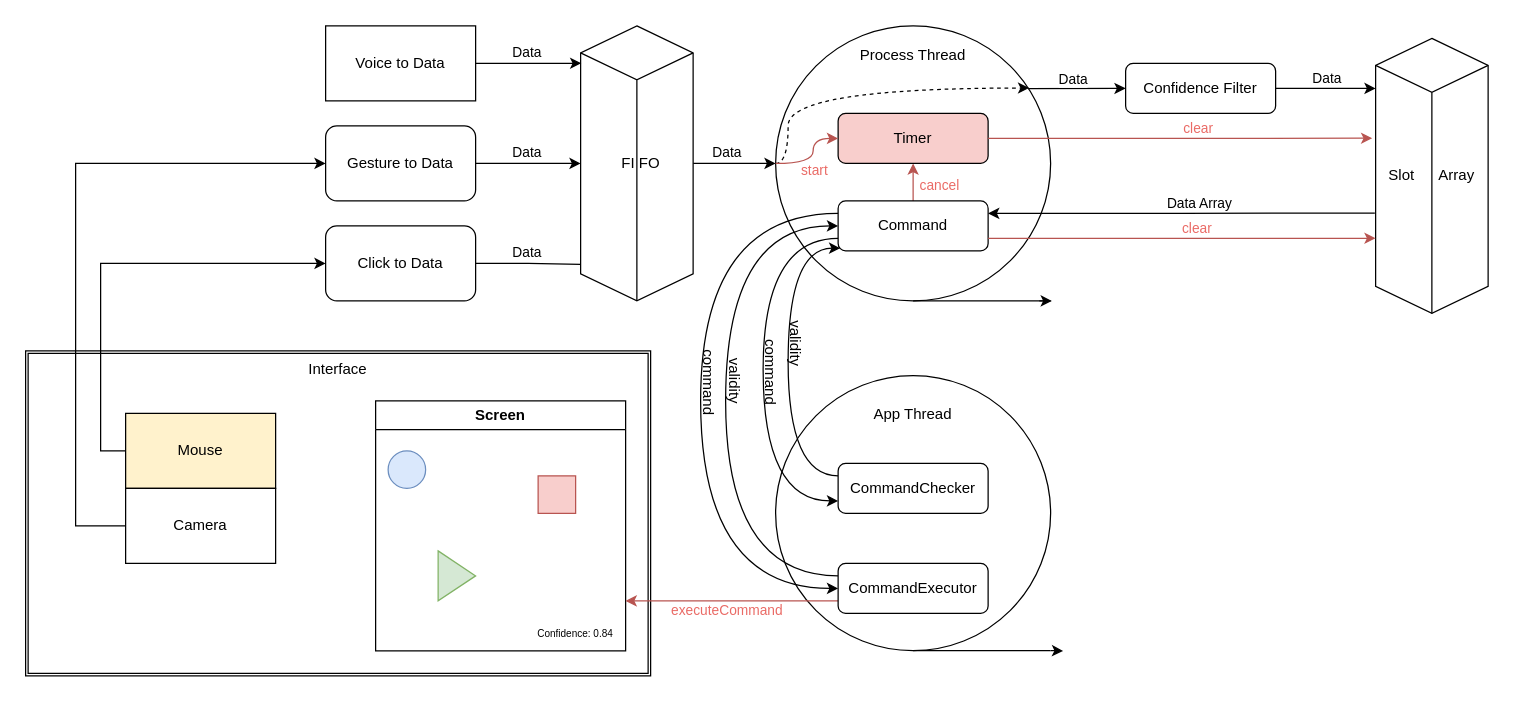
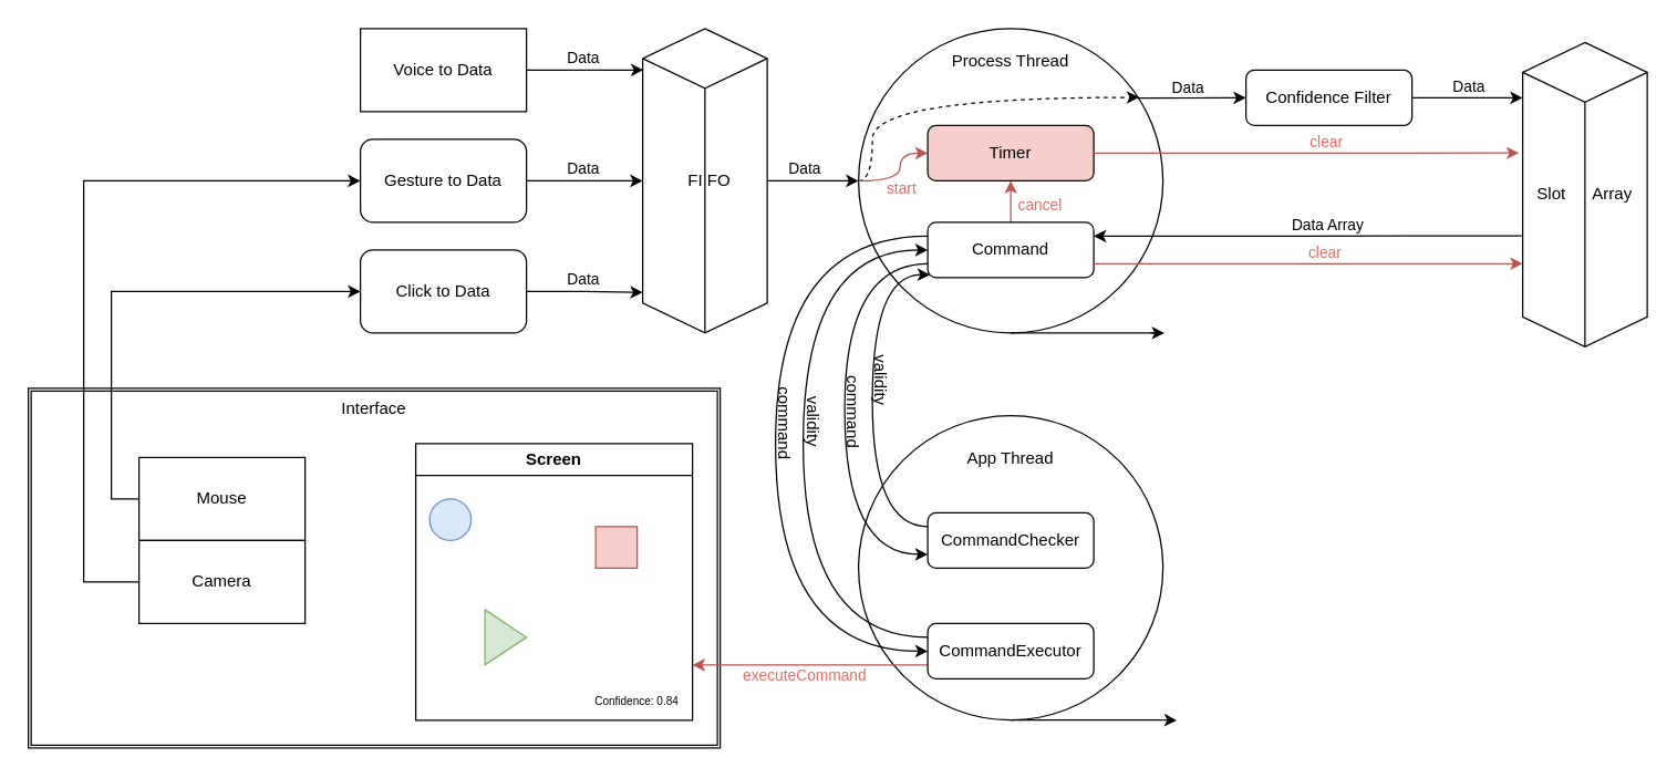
  <mxCell id="0" />
  <mxCell id="1" parent="0" />
  <mxCell id="2" value="Interface&lt;br&gt;&lt;br&gt;&lt;br&gt;&lt;br&gt;&lt;br&gt;&lt;br&gt;&lt;br&gt;&lt;br&gt;&lt;br&gt;&lt;br&gt;&lt;br&gt;&lt;br&gt;&lt;br&gt;&lt;br&gt;&lt;br&gt;&lt;br&gt;&lt;br&gt;" style="shape=ext;double=1;rounded=0;whiteSpace=wrap;html=1;" parent="1" vertex="1"><mxGeometry x="20" y="280" width="500" height="260" as="geometry" /></mxCell>
  <mxCell id="3" value="Voice to Data" style="whiteSpace=wrap;html=1;rounded=0;" parent="1" vertex="1"><mxGeometry x="260" y="20" width="120" height="60" as="geometry" /></mxCell>
  <mxCell id="4" value="Gesture to Data" style="rounded=1;whiteSpace=wrap;html=1;" parent="1" vertex="1"><mxGeometry x="260" y="100" width="120" height="60" as="geometry" /></mxCell>
  <mxCell id="5" value="Click to Data" style="rounded=1;whiteSpace=wrap;html=1;" parent="1" vertex="1"><mxGeometry x="260" y="180" width="120" height="60" as="geometry" /></mxCell>
  <mxCell id="6" style="edgeStyle=orthogonalEdgeStyle;rounded=0;orthogonalLoop=1;jettySize=auto;html=1;entryX=0;entryY=0.5;entryDx=0;entryDy=0;" parent="1" source="8" target="21" edge="1"><mxGeometry relative="1" as="geometry" /></mxCell>
  <mxCell id="7" value="Data&lt;br&gt;" style="edgeLabel;html=1;align=center;verticalAlign=middle;resizable=0;points=[];" parent="6" vertex="1" connectable="0"><mxGeometry x="-0.206" y="1" relative="1" as="geometry"><mxPoint y="-9" as="offset" /></mxGeometry></mxCell>
  <mxCell id="8" value="&amp;nbsp; &amp;nbsp;FI FO&amp;nbsp;" style="html=1;whiteSpace=wrap;shape=isoCube2;backgroundOutline=1;isoAngle=15;" parent="1" vertex="1"><mxGeometry x="464" y="20" width="90" height="220" as="geometry" /></mxCell>
  <mxCell id="9" style="edgeStyle=orthogonalEdgeStyle;rounded=0;orthogonalLoop=1;jettySize=auto;html=1;entryX=0.006;entryY=0.136;entryDx=0;entryDy=0;entryPerimeter=0;" parent="1" source="3" target="8" edge="1"><mxGeometry relative="1" as="geometry" /></mxCell>
  <mxCell id="10" value="Data" style="edgeLabel;html=1;align=center;verticalAlign=middle;resizable=0;points=[];" parent="9" vertex="1" connectable="0"><mxGeometry x="-0.157" y="-2" relative="1" as="geometry"><mxPoint x="4" y="-12" as="offset" /></mxGeometry></mxCell>
  <mxCell id="11" style="edgeStyle=orthogonalEdgeStyle;rounded=0;orthogonalLoop=1;jettySize=auto;html=1;entryX=0;entryY=0.5;entryDx=0;entryDy=0;entryPerimeter=0;" parent="1" source="4" target="8" edge="1"><mxGeometry relative="1" as="geometry" /></mxCell>
  <mxCell id="12" value="Data" style="edgeLabel;html=1;align=center;verticalAlign=middle;resizable=0;points=[];" parent="11" vertex="1" connectable="0"><mxGeometry x="-0.103" y="-1" relative="1" as="geometry"><mxPoint x="2" y="-11" as="offset" /></mxGeometry></mxCell>
- <mxCell id="13" style="edgeStyle=orthogonalEdgeStyle;rounded=0;orthogonalLoop=1;jettySize=auto;html=1;entryX=0.001;entryY=0.867;entryDx=0;entryDy=0;entryPerimeter=0;endArrow=none;" parent="1" source="5" target="8" edge="1"><mxGeometry relative="1" as="geometry" /></mxCell>
+ <mxCell id="13" style="edgeStyle=orthogonalEdgeStyle;rounded=0;orthogonalLoop=1;jettySize=auto;html=1;entryX=0.001;entryY=0.867;entryDx=0;entryDy=0;entryPerimeter=0;" parent="1" source="5" target="8" edge="1"><mxGeometry relative="1" as="geometry" /></mxCell>
  <mxCell id="14" value="Data" style="edgeLabel;html=1;align=center;verticalAlign=middle;resizable=0;points=[];" parent="13" vertex="1" connectable="0"><mxGeometry x="-0.3" relative="1" as="geometry"><mxPoint x="10" y="-10" as="offset" /></mxGeometry></mxCell>
  <mxCell id="15" value="Screen" style="swimlane;whiteSpace=wrap;html=1;" parent="1" vertex="1"><mxGeometry x="300" y="320" width="200" height="200" as="geometry" /></mxCell>
  <mxCell id="16" value="" style="whiteSpace=wrap;html=1;aspect=fixed;fillColor=#f8cecc;strokeColor=#b85450;" parent="15" vertex="1"><mxGeometry x="130" y="60" width="30" height="30" as="geometry" /></mxCell>
  <mxCell id="17" value="" style="triangle;whiteSpace=wrap;html=1;fillColor=#d5e8d4;strokeColor=#82b366;" parent="15" vertex="1"><mxGeometry x="50" y="120" width="30" height="40" as="geometry" /></mxCell>
  <mxCell id="18" value="" style="ellipse;whiteSpace=wrap;html=1;aspect=fixed;fillColor=#dae8fc;strokeColor=#6c8ebf;" parent="15" vertex="1"><mxGeometry x="10" y="40" width="30" height="30" as="geometry" /></mxCell>
  <mxCell id="19" value="&lt;font style=&quot;font-size: 8px;&quot;&gt;Confidence: 0.84&lt;/font&gt;" style="text;html=1;strokeColor=none;fillColor=none;align=center;verticalAlign=middle;whiteSpace=wrap;rounded=0;" parent="15" vertex="1"><mxGeometry x="120" y="170" width="80" height="30" as="geometry" /></mxCell>
  <mxCell id="20" value="Slot&amp;nbsp; &amp;nbsp; &amp;nbsp; Array" style="html=1;whiteSpace=wrap;shape=isoCube2;backgroundOutline=1;isoAngle=15;" parent="1" vertex="1"><mxGeometry x="1100" y="30" width="90" height="220" as="geometry" /></mxCell>
  <mxCell id="21" value="Process Thread&lt;br&gt;&lt;br&gt;&lt;br&gt;&lt;br&gt;&lt;br&gt;&lt;br&gt;&lt;br&gt;&lt;br&gt;&lt;br&gt;&lt;br&gt;&lt;br&gt;&lt;br&gt;&lt;br&gt;" style="shape=tapeData;whiteSpace=wrap;html=1;perimeter=ellipsePerimeter;" parent="1" vertex="1"><mxGeometry x="620" y="20" width="220" height="220" as="geometry" /></mxCell>
  <mxCell id="22" value="" style="endArrow=classic;html=1;rounded=0;" parent="1" edge="1"><mxGeometry width="50" height="50" relative="1" as="geometry"><mxPoint x="831" y="240" as="sourcePoint" /><mxPoint x="841" y="240" as="targetPoint" /></mxGeometry></mxCell>
  <mxCell id="23" value="" style="endArrow=classic;html=1;rounded=0;exitX=0.92;exitY=0.228;exitDx=0;exitDy=0;exitPerimeter=0;entryX=0;entryY=0.5;entryDx=0;entryDy=0;" parent="1" source="21" edge="1" target="52"><mxGeometry width="50" height="50" relative="1" as="geometry"><mxPoint x="860" y="120" as="sourcePoint" /><mxPoint x="910" y="70" as="targetPoint" /></mxGeometry></mxCell>
  <mxCell id="24" value="Data" style="edgeLabel;html=1;align=center;verticalAlign=middle;resizable=0;points=[];" parent="23" vertex="1" connectable="0"><mxGeometry x="-0.064" relative="1" as="geometry"><mxPoint x="-1" y="-8" as="offset" /></mxGeometry></mxCell>
  <mxCell id="25" style="edgeStyle=orthogonalEdgeStyle;rounded=0;orthogonalLoop=1;jettySize=auto;html=1;exitX=0.5;exitY=0;exitDx=0;exitDy=0;entryX=0.5;entryY=1;entryDx=0;entryDy=0;fillColor=#f8cecc;strokeColor=#b85450;" parent="1" source="27" target="31" edge="1"><mxGeometry relative="1" as="geometry" /></mxCell>
  <mxCell id="26" value="&lt;font color=&quot;#ea6b66&quot;&gt;cancel&lt;/font&gt;" style="edgeLabel;html=1;align=center;verticalAlign=middle;resizable=0;points=[];" parent="25" vertex="1" connectable="0"><mxGeometry x="-0.154" relative="1" as="geometry"><mxPoint x="20" as="offset" /></mxGeometry></mxCell>
  <mxCell id="27" value="Command" style="rounded=1;whiteSpace=wrap;html=1;" parent="1" vertex="1"><mxGeometry x="670" y="160" width="120" height="40" as="geometry" /></mxCell>
  <mxCell id="28" style="edgeStyle=orthogonalEdgeStyle;rounded=0;orthogonalLoop=1;jettySize=auto;html=1;exitX=0;exitY=0.5;exitDx=0;exitDy=0;entryX=0.922;entryY=0.226;entryDx=0;entryDy=0;entryPerimeter=0;curved=1;dashed=1;" parent="1" source="21" target="21" edge="1"><mxGeometry relative="1" as="geometry"><Array as="points"><mxPoint x="630" y="130" /><mxPoint x="630" y="70" /><mxPoint x="823" y="70" /></Array></mxGeometry></mxCell>
  <mxCell id="29" value="App Thread&lt;br&gt;&lt;br&gt;&lt;br&gt;&lt;br&gt;&lt;br&gt;&lt;br&gt;&lt;br&gt;&lt;br&gt;&lt;br&gt;&lt;br&gt;&lt;br&gt;&lt;br&gt;" style="shape=tapeData;whiteSpace=wrap;html=1;perimeter=ellipsePerimeter;" parent="1" vertex="1"><mxGeometry x="620" y="299.8" width="220" height="220" as="geometry" /></mxCell>
  <mxCell id="30" value="" style="endArrow=classic;html=1;rounded=0;" parent="1" edge="1"><mxGeometry width="50" height="50" relative="1" as="geometry"><mxPoint x="840" y="519.8" as="sourcePoint" /><mxPoint x="850" y="520" as="targetPoint" /></mxGeometry></mxCell>
  <mxCell id="31" value="Timer" style="rounded=1;whiteSpace=wrap;html=1;fillColor=#f8cecc;" parent="1" vertex="1"><mxGeometry x="670" y="90" width="120" height="40" as="geometry" /></mxCell>
  <mxCell id="32" style="edgeStyle=orthogonalEdgeStyle;rounded=0;orthogonalLoop=1;jettySize=auto;html=1;entryX=-0.03;entryY=0.363;entryDx=0;entryDy=0;entryPerimeter=0;fillColor=#f8cecc;strokeColor=#b85450;" parent="1" source="31" target="20" edge="1"><mxGeometry relative="1" as="geometry" /></mxCell>
  <mxCell id="33" value="&lt;font color=&quot;#ea6b66&quot;&gt;clear&lt;/font&gt;" style="edgeLabel;html=1;align=center;verticalAlign=middle;resizable=0;points=[];" parent="32" vertex="1" connectable="0"><mxGeometry x="0.022" y="-1" relative="1" as="geometry"><mxPoint x="11" y="-9" as="offset" /></mxGeometry></mxCell>
  <mxCell id="34" style="edgeStyle=orthogonalEdgeStyle;rounded=0;orthogonalLoop=1;jettySize=auto;html=1;exitX=0;exitY=0.5;exitDx=0;exitDy=0;entryX=0;entryY=0.5;entryDx=0;entryDy=0;curved=1;fillColor=#f8cecc;strokeColor=#b85450;" parent="1" source="21" target="31" edge="1"><mxGeometry relative="1" as="geometry"><Array as="points"><mxPoint x="650" y="130" /><mxPoint x="650" y="110" /></Array></mxGeometry></mxCell>
  <mxCell id="35" value="&lt;font color=&quot;#ea6b66&quot;&gt;start&lt;/font&gt;" style="edgeLabel;html=1;align=center;verticalAlign=middle;resizable=0;points=[];" parent="34" vertex="1" connectable="0"><mxGeometry x="-0.36" y="3" relative="1" as="geometry"><mxPoint x="8" y="8" as="offset" /></mxGeometry></mxCell>
  <mxCell id="36" style="edgeStyle=orthogonalEdgeStyle;rounded=0;orthogonalLoop=1;jettySize=auto;html=1;exitX=1;exitY=0.25;exitDx=0;exitDy=0;entryX=-0.007;entryY=0.635;entryDx=0;entryDy=0;entryPerimeter=0;endArrow=none;endFill=0;startArrow=classic;startFill=1;" parent="1" source="27" target="20" edge="1"><mxGeometry relative="1" as="geometry" /></mxCell>
  <mxCell id="37" value="Data Array" style="edgeLabel;html=1;align=center;verticalAlign=middle;resizable=0;points=[];" parent="36" vertex="1" connectable="0"><mxGeometry x="0.047" y="-1" relative="1" as="geometry"><mxPoint x="7" y="-9" as="offset" /></mxGeometry></mxCell>
  <mxCell id="38" style="edgeStyle=orthogonalEdgeStyle;rounded=0;orthogonalLoop=1;jettySize=auto;html=1;exitX=1;exitY=0.75;exitDx=0;exitDy=0;entryX=0;entryY=0.727;entryDx=0;entryDy=0;entryPerimeter=0;fillColor=#f8cecc;strokeColor=#b85450;" parent="1" source="27" target="20" edge="1"><mxGeometry relative="1" as="geometry" /></mxCell>
  <mxCell id="39" value="&lt;font color=&quot;#ea6b66&quot;&gt;clear&lt;/font&gt;" style="edgeLabel;html=1;align=center;verticalAlign=middle;resizable=0;points=[];" parent="38" vertex="1" connectable="0"><mxGeometry x="0.183" y="-1" relative="1" as="geometry"><mxPoint x="-16" y="-9" as="offset" /></mxGeometry></mxCell>
  <mxCell id="40" style="edgeStyle=orthogonalEdgeStyle;rounded=0;orthogonalLoop=1;jettySize=auto;html=1;exitX=0;exitY=0.25;exitDx=0;exitDy=0;entryX=0.014;entryY=0.945;entryDx=0;entryDy=0;curved=1;entryPerimeter=0;" edge="1" parent="1" source="42" target="27"><mxGeometry relative="1" as="geometry"><Array as="points"><mxPoint x="630" y="380" /><mxPoint x="630" y="198" /></Array></mxGeometry></mxCell>
  <mxCell id="41" style="edgeStyle=orthogonalEdgeStyle;rounded=0;orthogonalLoop=1;jettySize=auto;html=1;exitX=0;exitY=0.75;exitDx=0;exitDy=0;entryX=0;entryY=0.75;entryDx=0;entryDy=0;curved=1;endArrow=none;endFill=0;startArrow=classic;startFill=1;" edge="1" parent="1" source="42" target="27"><mxGeometry relative="1" as="geometry"><Array as="points"><mxPoint x="610" y="400" /><mxPoint x="610" y="190" /></Array></mxGeometry></mxCell>
  <mxCell id="42" value="CommandChecker" style="rounded=1;whiteSpace=wrap;html=1;" parent="1" vertex="1"><mxGeometry x="670" y="370" width="120" height="40" as="geometry" /></mxCell>
  <mxCell id="43" style="edgeStyle=orthogonalEdgeStyle;rounded=0;orthogonalLoop=1;jettySize=auto;html=1;fillColor=#f8cecc;strokeColor=#b85450;exitX=0;exitY=0.75;exitDx=0;exitDy=0;" parent="1" source="47" edge="1"><mxGeometry relative="1" as="geometry"><mxPoint x="500" y="480" as="targetPoint" /><Array as="points"><mxPoint x="500" y="480" /></Array></mxGeometry></mxCell>
  <mxCell id="44" value="&lt;font color=&quot;#ea6b66&quot;&gt;executeCommand&lt;/font&gt;" style="edgeLabel;html=1;align=center;verticalAlign=middle;resizable=0;points=[];" parent="43" vertex="1" connectable="0"><mxGeometry x="0.288" relative="1" as="geometry"><mxPoint x="19" y="7" as="offset" /></mxGeometry></mxCell>
  <mxCell id="45" style="edgeStyle=orthogonalEdgeStyle;rounded=0;orthogonalLoop=1;jettySize=auto;html=1;exitX=0;exitY=0.25;exitDx=0;exitDy=0;entryX=0;entryY=0.5;entryDx=0;entryDy=0;curved=1;" edge="1" parent="1" source="47" target="27"><mxGeometry relative="1" as="geometry"><Array as="points"><mxPoint x="580" y="460" /><mxPoint x="580" y="180" /></Array></mxGeometry></mxCell>
  <mxCell id="46" style="edgeStyle=orthogonalEdgeStyle;rounded=0;orthogonalLoop=1;jettySize=auto;html=1;exitX=0;exitY=0.5;exitDx=0;exitDy=0;entryX=0;entryY=0.25;entryDx=0;entryDy=0;curved=1;endArrow=none;endFill=0;startArrow=classic;startFill=1;" edge="1" parent="1" source="47" target="27"><mxGeometry relative="1" as="geometry"><Array as="points"><mxPoint x="560" y="470" /><mxPoint x="560" y="170" /></Array></mxGeometry></mxCell>
  <mxCell id="47" value="CommandExecutor" style="rounded=1;whiteSpace=wrap;html=1;" parent="1" vertex="1"><mxGeometry x="670" y="450" width="120" height="40" as="geometry" /></mxCell>
  <mxCell id="48" style="edgeStyle=orthogonalEdgeStyle;rounded=0;orthogonalLoop=1;jettySize=auto;html=1;entryX=0;entryY=0.5;entryDx=0;entryDy=0;" parent="1" source="49" target="5" edge="1"><mxGeometry relative="1" as="geometry"><Array as="points"><mxPoint x="80" y="360" /><mxPoint x="80" y="210" /></Array></mxGeometry></mxCell>
- <mxCell id="49" value="Mouse" style="rounded=0;whiteSpace=wrap;html=1;fillColor=#fff2cc;" parent="1" vertex="1"><mxGeometry x="100" y="330" width="120" height="60" as="geometry" /></mxCell>
+ <mxCell id="49" value="Mouse" style="rounded=0;whiteSpace=wrap;html=1;" parent="1" vertex="1"><mxGeometry x="100" y="330" width="120" height="60" as="geometry" /></mxCell>
  <mxCell id="50" style="edgeStyle=orthogonalEdgeStyle;rounded=0;orthogonalLoop=1;jettySize=auto;html=1;entryX=0;entryY=0.5;entryDx=0;entryDy=0;" parent="1" source="51" target="4" edge="1"><mxGeometry relative="1" as="geometry"><Array as="points"><mxPoint x="60" y="420" /><mxPoint x="60" y="130" /></Array></mxGeometry></mxCell>
  <mxCell id="51" value="Camera" style="rounded=0;whiteSpace=wrap;html=1;" parent="1" vertex="1"><mxGeometry x="100" y="390" width="120" height="60" as="geometry" /></mxCell>
  <mxCell id="52" value="Confidence Filter" style="rounded=1;whiteSpace=wrap;html=1;" vertex="1" parent="1"><mxGeometry x="900" y="50" width="120" height="40" as="geometry" /></mxCell>
  <mxCell id="53" style="edgeStyle=orthogonalEdgeStyle;rounded=0;orthogonalLoop=1;jettySize=auto;html=1;" edge="1" parent="1" source="52"><mxGeometry relative="1" as="geometry"><mxPoint x="1100" y="70" as="targetPoint" /></mxGeometry></mxCell>
  <mxCell id="54" value="Data" style="edgeLabel;html=1;align=center;verticalAlign=middle;resizable=0;points=[];" vertex="1" connectable="0" parent="1"><mxGeometry x="1060.002" y="61.995" as="geometry" /></mxCell>
  <mxCell id="55" value="validity" style="text;html=1;align=center;verticalAlign=middle;resizable=0;points=[];autosize=1;strokeColor=none;fillColor=none;rotation=90;" vertex="1" parent="1"><mxGeometry x="606" y="258.8" width="60" height="30" as="geometry" /></mxCell>
  <mxCell id="56" value="validity" style="text;html=1;align=center;verticalAlign=middle;resizable=0;points=[];autosize=1;strokeColor=none;fillColor=none;rotation=90;" vertex="1" parent="1"><mxGeometry x="557" y="288.8" width="60" height="30" as="geometry" /></mxCell>
  <mxCell id="57" value="command" style="text;html=1;align=center;verticalAlign=middle;resizable=0;points=[];autosize=1;strokeColor=none;fillColor=none;rotation=90;" vertex="1" parent="1"><mxGeometry x="576" y="281.8" width="80" height="30" as="geometry" /></mxCell>
  <mxCell id="58" value="command" style="text;html=1;align=center;verticalAlign=middle;resizable=0;points=[];autosize=1;strokeColor=none;fillColor=none;rotation=90;" vertex="1" parent="1"><mxGeometry x="526" y="290" width="80" height="30" as="geometry" /></mxCell>
